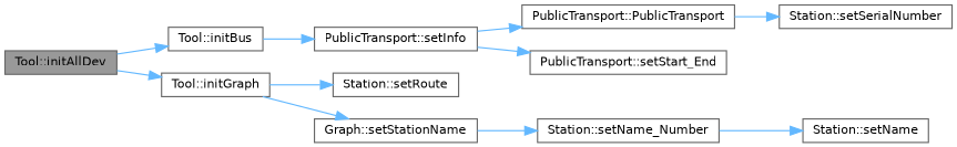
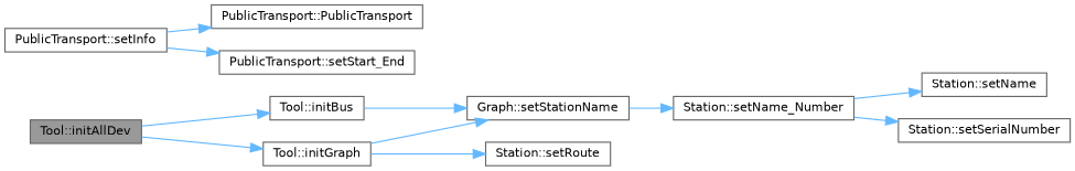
  digraph {
    rankdir=LR
    node [color=grey40 fillcolor=white fontname=Helvetica fontsize=10 shape=box style=filled]
    edge [color=steelblue1 fontname=Helvetica fontsize=10 labelfontname=Helvetica labelfontsize=10 style=solid]
    n1 [color=gray40 fillcolor=grey60 fontcolor=black height=0.2 label="Tool::initAllDev" width=0.4]
    n2 [height=0.2 label="Tool::initBus" width=0.4]
    n3 [height=0.2 label="Tool::initGraph" width=0.4]
    n4 [height=0.2 label="PublicTransport::setInfo" width=0.4]
    n5 [height=0.2 label="Station::setRoute" width=0.4]
    n6 [height=0.2 label="Graph::setStationName" width=0.4]
    n7 [height=0.2 label="PublicTransport::PublicTransport" width=0.4]
    n8 [height=0.2 label="PublicTransport::setStart_End" width=0.4]
    n9 [height=0.2 label="Station::setName_Number" width=0.4]
    n10 [height=0.2 label="Station::setName" width=0.4]
    n11 [height=0.2 label="Station::setSerialNumber" width=0.4]
    n1 -> n2
    n1 -> n3
-   n2 -> n4
+   n2 -> n6
    n3 -> n5
    n3 -> n6
    n4 -> n7
    n4 -> n8
    n6 -> n9
    n9 -> n10
-   n7 -> n11
+   n9 -> n11
  }
